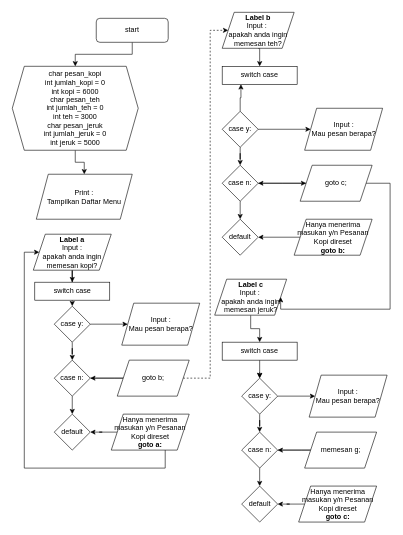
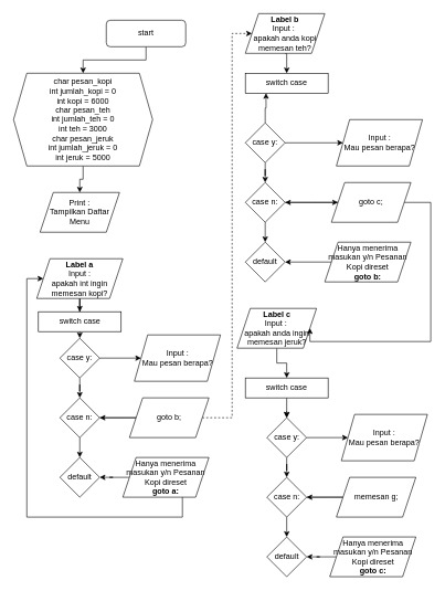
  <mxCell id="0" />
  <mxCell id="1" parent="0" />
  <mxCell id="2" style="edgeStyle=orthogonalEdgeStyle;rounded=0;orthogonalLoop=1;jettySize=auto;html=1;exitX=0.5;exitY=1;exitDx=0;exitDy=0;entryX=0.5;entryY=0;entryDx=0;entryDy=0;" edge="1" parent="1" source="3" target="6"><mxGeometry relative="1" as="geometry" /></mxCell>
  <mxCell id="3" value="start" style="rounded=1;whiteSpace=wrap;html=1;fontSize=12;glass=0;strokeWidth=1;shadow=0;" parent="1" vertex="1"><mxGeometry x="160" y="30" width="120" height="40" as="geometry" /></mxCell>
- <mxCell id="4" value="Print :&lt;br&gt;Tampilkan Daftar Menu" style="shape=parallelogram;perimeter=parallelogramPerimeter;whiteSpace=wrap;html=1;fixedSize=1;" vertex="1" parent="1"><mxGeometry x="60" y="290" width="160" height="75" as="geometry" /></mxCell>
+ <mxCell id="4" value="Print :&lt;br&gt;Tampilkan Daftar Menu" style="shape=parallelogram;perimeter=parallelogramPerimeter;whiteSpace=wrap;html=1;fixedSize=1;" vertex="1" parent="1"><mxGeometry x="60" y="290" width="120" height="60" as="geometry" /></mxCell>
  <mxCell id="5" style="edgeStyle=orthogonalEdgeStyle;rounded=0;orthogonalLoop=1;jettySize=auto;html=1;exitX=0.5;exitY=1;exitDx=0;exitDy=0;entryX=0.5;entryY=0;entryDx=0;entryDy=0;" edge="1" parent="1" source="6" target="4"><mxGeometry relative="1" as="geometry" /></mxCell>
  <mxCell id="6" value="char pesan_kopi&lt;br&gt;int jumlah_kopi = 0&lt;br&gt;int kopi = 6000&lt;br&gt;char pesan_teh&lt;br&gt;int jumlah_teh = 0&lt;br&gt;int teh = 3000&lt;br&gt;char pesan_jeruk&lt;br&gt;int jumlah_jeruk = 0&lt;br&gt;int jeruk = 5000" style="shape=hexagon;perimeter=hexagonPerimeter2;whiteSpace=wrap;html=1;fixedSize=1;" vertex="1" parent="1"><mxGeometry y="110" width="210" height="140" as="geometry" x="20" /></mxCell>
  <mxCell id="7" style="edgeStyle=orthogonalEdgeStyle;rounded=0;orthogonalLoop=1;jettySize=auto;html=1;exitX=0.5;exitY=1;exitDx=0;exitDy=0;" edge="1" parent="1" source="8" target="15"><mxGeometry relative="1" as="geometry" /></mxCell>
- <mxCell id="8" value="&lt;b&gt;Label a&lt;/b&gt;&lt;br&gt;Input : &lt;br&gt;apakah anda ingin memesan kopi?" style="shape=parallelogram;perimeter=parallelogramPerimeter;whiteSpace=wrap;html=1;fixedSize=1;" vertex="1" parent="1"><mxGeometry x="55" y="390" width="130" height="60" as="geometry" /></mxCell>
+ <mxCell id="8" value="&lt;b&gt;Label a&lt;/b&gt;&lt;br&gt;Input : &lt;br&gt;apakah int ingin memesan kopi?" style="shape=parallelogram;perimeter=parallelogramPerimeter;whiteSpace=wrap;html=1;fixedSize=1;" vertex="1" parent="1"><mxGeometry x="55" y="390" width="130" height="60" as="geometry" /></mxCell>
  <mxCell id="9" value="Input :&lt;br&gt;Mau pesan berapa?" style="shape=parallelogram;perimeter=parallelogramPerimeter;whiteSpace=wrap;html=1;fixedSize=1;" vertex="1" parent="1"><mxGeometry x="202.5" y="505" width="130" height="70" as="geometry" /></mxCell>
  <mxCell id="10" style="edgeStyle=orthogonalEdgeStyle;rounded=0;orthogonalLoop=1;jettySize=auto;html=1;exitX=0.5;exitY=1;exitDx=0;exitDy=0;entryX=0.5;entryY=0;entryDx=0;entryDy=0;" edge="1" parent="1" source="11" target="16"><mxGeometry relative="1" as="geometry" /></mxCell>
- <mxCell id="11" value="&lt;span&gt;&lt;b&gt;Label b&lt;/b&gt;&lt;br&gt;Input :&amp;nbsp;&lt;/span&gt;&lt;br&gt;&lt;span&gt;apakah anda ingin memesan teh?&lt;/span&gt;" style="shape=parallelogram;perimeter=parallelogramPerimeter;whiteSpace=wrap;html=1;fixedSize=1;" vertex="1" parent="1"><mxGeometry x="370" y="20" width="120" height="60" as="geometry" /></mxCell>
+ <mxCell id="11" value="&lt;span&gt;&lt;b&gt;Label b&lt;/b&gt;&lt;br&gt;Input :&amp;nbsp;&lt;/span&gt;&lt;br&gt;&lt;span&gt;apakah anda kopi memesan teh?&lt;/span&gt;" style="shape=parallelogram;perimeter=parallelogramPerimeter;whiteSpace=wrap;html=1;fixedSize=1;" vertex="1" parent="1"><mxGeometry x="370" y="20" width="120" height="60" as="geometry" /></mxCell>
  <mxCell id="12" style="edgeStyle=orthogonalEdgeStyle;rounded=0;orthogonalLoop=1;jettySize=auto;html=1;entryX=0.5;entryY=0;entryDx=0;entryDy=0;" edge="1" parent="1" source="13" target="18"><mxGeometry relative="1" as="geometry" /></mxCell>
  <mxCell id="13" value="&lt;span&gt;&lt;b&gt;Label c&lt;/b&gt;&lt;br&gt;Input :&amp;nbsp;&lt;/span&gt;&lt;br&gt;&lt;span&gt;apakah anda ingin memesan jeruk?&lt;/span&gt;" style="shape=parallelogram;perimeter=parallelogramPerimeter;whiteSpace=wrap;html=1;fixedSize=1;" vertex="1" parent="1"><mxGeometry x="357.5" y="465" width="120" height="60" as="geometry" /></mxCell>
  <mxCell id="14" style="edgeStyle=orthogonalEdgeStyle;rounded=0;orthogonalLoop=1;jettySize=auto;html=1;exitX=0.5;exitY=1;exitDx=0;exitDy=0;entryX=0.5;entryY=0;entryDx=0;entryDy=0;" edge="1" parent="1" source="15" target="21"><mxGeometry relative="1" as="geometry" /></mxCell>
  <mxCell id="15" value="switch case" style="rounded=0;whiteSpace=wrap;html=1;" vertex="1" parent="1"><mxGeometry x="57.5" y="470" width="125" height="30" as="geometry" /></mxCell>
  <mxCell id="16" value="switch case" style="rounded=0;whiteSpace=wrap;html=1;" vertex="1" parent="1"><mxGeometry x="370" y="110" width="125" height="30" as="geometry" /></mxCell>
  <mxCell id="17" style="edgeStyle=orthogonalEdgeStyle;rounded=0;orthogonalLoop=1;jettySize=auto;html=1;exitX=0.5;exitY=1;exitDx=0;exitDy=0;entryX=0.5;entryY=0;entryDx=0;entryDy=0;" edge="1" parent="1" source="18" target="50"><mxGeometry relative="1" as="geometry" /></mxCell>
  <mxCell id="18" value="switch case" style="rounded=0;whiteSpace=wrap;html=1;" vertex="1" parent="1"><mxGeometry x="370" y="570" width="125" height="30" as="geometry" /></mxCell>
  <mxCell id="19" style="edgeStyle=orthogonalEdgeStyle;rounded=0;orthogonalLoop=1;jettySize=auto;html=1;exitX=1;exitY=0.5;exitDx=0;exitDy=0;entryX=0;entryY=0.5;entryDx=0;entryDy=0;" edge="1" parent="1" source="21" target="9"><mxGeometry relative="1" as="geometry" /></mxCell>
  <mxCell id="20" style="edgeStyle=orthogonalEdgeStyle;rounded=0;orthogonalLoop=1;jettySize=auto;html=1;exitX=0.5;exitY=1;exitDx=0;exitDy=0;" edge="1" parent="1" source="21" target="24"><mxGeometry relative="1" as="geometry" /></mxCell>
  <mxCell id="21" value="case y:" style="rhombus;whiteSpace=wrap;html=1;" vertex="1" parent="1"><mxGeometry x="90" y="510" width="60" height="60" as="geometry" /></mxCell>
  <mxCell id="22" style="edgeStyle=orthogonalEdgeStyle;rounded=0;orthogonalLoop=1;jettySize=auto;html=1;exitX=1;exitY=0.5;exitDx=0;exitDy=0;" edge="1" parent="1" source="24"><mxGeometry relative="1" as="geometry"><mxPoint x="230" y="630" as="targetPoint" /></mxGeometry></mxCell>
  <mxCell id="23" style="edgeStyle=orthogonalEdgeStyle;rounded=0;orthogonalLoop=1;jettySize=auto;html=1;exitX=0.5;exitY=1;exitDx=0;exitDy=0;entryX=0.5;entryY=0;entryDx=0;entryDy=0;" edge="1" parent="1" source="24" target="25"><mxGeometry relative="1" as="geometry" /></mxCell>
  <mxCell id="24" value="case n:" style="rhombus;whiteSpace=wrap;html=1;" vertex="1" parent="1"><mxGeometry x="90" y="600" width="60" height="60" as="geometry" /></mxCell>
  <mxCell id="25" value="default" style="rhombus;whiteSpace=wrap;html=1;" vertex="1" parent="1"><mxGeometry x="90" y="690" width="60" height="60" as="geometry" /></mxCell>
  <mxCell id="26" style="edgeStyle=orthogonalEdgeStyle;rounded=0;orthogonalLoop=1;jettySize=auto;html=1;entryX=0;entryY=0.5;entryDx=0;entryDy=0;" edge="1" parent="1" source="28" target="8"><mxGeometry relative="1" as="geometry"><Array as="points"><mxPoint x="275" y="780" /><mxPoint x="40" y="780" /><mxPoint x="40" y="420" /></Array></mxGeometry></mxCell>
  <mxCell id="27" style="edgeStyle=orthogonalEdgeStyle;rounded=0;orthogonalLoop=1;jettySize=auto;html=1;entryX=1;entryY=0.5;entryDx=0;entryDy=0;" edge="1" parent="1" source="28" target="25"><mxGeometry relative="1" as="geometry" /></mxCell>
  <mxCell id="28" value="Hanya menerima masukan y/n Pesanan Kopi direset&lt;br&gt;&lt;b&gt;goto a:&lt;/b&gt;" style="shape=parallelogram;perimeter=parallelogramPerimeter;whiteSpace=wrap;html=1;fixedSize=1;" vertex="1" parent="1"><mxGeometry x="185" y="690" width="130" height="60" as="geometry" /></mxCell>
  <mxCell id="29" value="" style="edgeStyle=orthogonalEdgeStyle;rounded=0;orthogonalLoop=1;jettySize=auto;html=1;exitX=0;exitY=0.5;exitDx=0;exitDy=0;" edge="1" parent="1" source="31" target="24"><mxGeometry relative="1" as="geometry" /></mxCell>
  <mxCell id="30" style="edgeStyle=orthogonalEdgeStyle;rounded=0;orthogonalLoop=1;jettySize=auto;html=1;exitX=1;exitY=0.5;exitDx=0;exitDy=0;entryX=0;entryY=0.5;entryDx=0;entryDy=0;dashed=1;" edge="1" parent="1" source="31" target="11"><mxGeometry relative="1" as="geometry"><Array as="points"><mxPoint x="350" y="630" /><mxPoint x="350" y="50" /></Array></mxGeometry></mxCell>
  <mxCell id="31" value="goto b;" style="shape=parallelogram;perimeter=parallelogramPerimeter;whiteSpace=wrap;html=1;fixedSize=1;" vertex="1" parent="1"><mxGeometry x="195" y="600" width="120" height="60" as="geometry" /></mxCell>
  <mxCell id="32" value="Input :&lt;br&gt;Mau pesan berapa?" style="shape=parallelogram;perimeter=parallelogramPerimeter;whiteSpace=wrap;html=1;fixedSize=1;" vertex="1" parent="1"><mxGeometry x="507.5" y="180" width="130" height="70" as="geometry" /></mxCell>
  <mxCell id="33" style="edgeStyle=orthogonalEdgeStyle;rounded=0;orthogonalLoop=1;jettySize=auto;html=1;exitX=1;exitY=0.5;exitDx=0;exitDy=0;entryX=0;entryY=0.5;entryDx=0;entryDy=0;" edge="1" source="36" target="32" parent="1"><mxGeometry relative="1" as="geometry" /></mxCell>
  <mxCell id="34" style="edgeStyle=orthogonalEdgeStyle;rounded=0;orthogonalLoop=1;jettySize=auto;html=1;exitX=0.5;exitY=1;exitDx=0;exitDy=0;" edge="1" source="36" target="39" parent="1"><mxGeometry relative="1" as="geometry" /></mxCell>
  <mxCell id="35" style="edgeStyle=orthogonalEdgeStyle;rounded=0;orthogonalLoop=1;jettySize=auto;html=1;entryX=0.25;entryY=1;entryDx=0;entryDy=0;" edge="1" parent="1" source="36" target="16"><mxGeometry relative="1" as="geometry" /></mxCell>
  <mxCell id="36" value="case y:" style="rhombus;whiteSpace=wrap;html=1;" vertex="1" parent="1"><mxGeometry x="370" y="185" width="60" height="60" as="geometry" /></mxCell>
  <mxCell id="37" style="edgeStyle=orthogonalEdgeStyle;rounded=0;orthogonalLoop=1;jettySize=auto;html=1;exitX=1;exitY=0.5;exitDx=0;exitDy=0;" edge="1" source="39" parent="1"><mxGeometry relative="1" as="geometry"><mxPoint x="510" y="305" as="targetPoint" /></mxGeometry></mxCell>
  <mxCell id="38" style="edgeStyle=orthogonalEdgeStyle;rounded=0;orthogonalLoop=1;jettySize=auto;html=1;exitX=0.5;exitY=1;exitDx=0;exitDy=0;entryX=0.5;entryY=0;entryDx=0;entryDy=0;" edge="1" source="39" target="40" parent="1"><mxGeometry relative="1" as="geometry" /></mxCell>
  <mxCell id="39" value="case n:" style="rhombus;whiteSpace=wrap;html=1;" vertex="1" parent="1"><mxGeometry x="370" y="275" width="60" height="60" as="geometry" /></mxCell>
  <mxCell id="40" value="default" style="rhombus;whiteSpace=wrap;html=1;" vertex="1" parent="1"><mxGeometry x="370" y="365" width="60" height="60" as="geometry" /></mxCell>
  <mxCell id="41" style="edgeStyle=orthogonalEdgeStyle;rounded=0;orthogonalLoop=1;jettySize=auto;html=1;entryX=1;entryY=0.5;entryDx=0;entryDy=0;" edge="1" source="42" target="40" parent="1"><mxGeometry relative="1" as="geometry" /></mxCell>
  <mxCell id="42" value="Hanya menerima masukan y/n Pesanan Kopi direset&lt;br&gt;&lt;b&gt;goto b:&lt;/b&gt;" style="shape=parallelogram;perimeter=parallelogramPerimeter;whiteSpace=wrap;html=1;fixedSize=1;" vertex="1" parent="1"><mxGeometry x="490" y="365" width="130" height="60" as="geometry" /></mxCell>
  <mxCell id="43" value="" style="edgeStyle=orthogonalEdgeStyle;rounded=0;orthogonalLoop=1;jettySize=auto;html=1;exitX=0;exitY=0.5;exitDx=0;exitDy=0;" edge="1" source="45" target="39" parent="1"><mxGeometry relative="1" as="geometry" /></mxCell>
  <mxCell id="44" style="edgeStyle=orthogonalEdgeStyle;rounded=0;orthogonalLoop=1;jettySize=auto;html=1;entryX=1;entryY=0.5;entryDx=0;entryDy=0;" edge="1" parent="1" source="45" target="13"><mxGeometry relative="1" as="geometry"><mxPoint x="510" y="510" as="targetPoint" /><Array as="points"><mxPoint x="650" y="305" /><mxPoint x="650" y="515" /></Array></mxGeometry></mxCell>
  <mxCell id="45" value="goto c;" style="shape=parallelogram;perimeter=parallelogramPerimeter;whiteSpace=wrap;html=1;fixedSize=1;" vertex="1" parent="1"><mxGeometry x="500" y="275" width="120" height="60" as="geometry" /></mxCell>
  <mxCell id="46" value="Input :&lt;br&gt;Mau pesan berapa?" style="shape=parallelogram;perimeter=parallelogramPerimeter;whiteSpace=wrap;html=1;fixedSize=1;" vertex="1" parent="1"><mxGeometry x="515" y="625" width="130" height="70" as="geometry" /></mxCell>
  <mxCell id="47" style="edgeStyle=orthogonalEdgeStyle;rounded=0;orthogonalLoop=1;jettySize=auto;html=1;exitX=0.5;exitY=1;exitDx=0;exitDy=0;entryX=0.5;entryY=0;entryDx=0;entryDy=0;" edge="1" target="50" parent="1"><mxGeometry relative="1" as="geometry"><mxPoint x="432.5" y="620" as="sourcePoint" /></mxGeometry></mxCell>
  <mxCell id="48" style="edgeStyle=orthogonalEdgeStyle;rounded=0;orthogonalLoop=1;jettySize=auto;html=1;exitX=1;exitY=0.5;exitDx=0;exitDy=0;entryX=0;entryY=0.5;entryDx=0;entryDy=0;" edge="1" source="50" target="46" parent="1"><mxGeometry relative="1" as="geometry" /></mxCell>
  <mxCell id="49" style="edgeStyle=orthogonalEdgeStyle;rounded=0;orthogonalLoop=1;jettySize=auto;html=1;exitX=0.5;exitY=1;exitDx=0;exitDy=0;" edge="1" source="50" target="53" parent="1"><mxGeometry relative="1" as="geometry" /></mxCell>
  <mxCell id="50" value="case y:" style="rhombus;whiteSpace=wrap;html=1;" vertex="1" parent="1"><mxGeometry x="402.5" y="630" width="60" height="60" as="geometry" /></mxCell>
  <mxCell id="51" style="edgeStyle=orthogonalEdgeStyle;rounded=0;orthogonalLoop=1;jettySize=auto;html=1;exitX=1;exitY=0.5;exitDx=0;exitDy=0;" edge="1" source="53" parent="1"><mxGeometry relative="1" as="geometry"><mxPoint x="542.5" y="750" as="targetPoint" /></mxGeometry></mxCell>
  <mxCell id="52" style="edgeStyle=orthogonalEdgeStyle;rounded=0;orthogonalLoop=1;jettySize=auto;html=1;exitX=0.5;exitY=1;exitDx=0;exitDy=0;entryX=0.5;entryY=0;entryDx=0;entryDy=0;" edge="1" source="53" target="54" parent="1"><mxGeometry relative="1" as="geometry" /></mxCell>
  <mxCell id="53" value="case n:" style="rhombus;whiteSpace=wrap;html=1;" vertex="1" parent="1"><mxGeometry x="402.5" y="720" width="60" height="60" as="geometry" /></mxCell>
  <mxCell id="54" value="default" style="rhombus;whiteSpace=wrap;html=1;" vertex="1" parent="1"><mxGeometry x="402.5" y="810" width="60" height="60" as="geometry" /></mxCell>
  <mxCell id="55" style="edgeStyle=orthogonalEdgeStyle;rounded=0;orthogonalLoop=1;jettySize=auto;html=1;entryX=1;entryY=0.5;entryDx=0;entryDy=0;" edge="1" source="56" target="54" parent="1"><mxGeometry relative="1" as="geometry" /></mxCell>
  <mxCell id="56" value="Hanya menerima masukan y/n Pesanan Kopi direset&lt;br&gt;&lt;b&gt;goto c:&lt;/b&gt;" style="shape=parallelogram;perimeter=parallelogramPerimeter;whiteSpace=wrap;html=1;fixedSize=1;" vertex="1" parent="1"><mxGeometry x="497.5" y="810" width="130" height="60" as="geometry" /></mxCell>
  <mxCell id="57" value="" style="edgeStyle=orthogonalEdgeStyle;rounded=0;orthogonalLoop=1;jettySize=auto;html=1;exitX=0;exitY=0.5;exitDx=0;exitDy=0;" edge="1" source="58" target="53" parent="1"><mxGeometry relative="1" as="geometry" /></mxCell>
  <mxCell id="58" value="memesan g;" style="shape=parallelogram;perimeter=parallelogramPerimeter;whiteSpace=wrap;html=1;fixedSize=1;" vertex="1" parent="1"><mxGeometry x="507.5" y="720" width="120" height="60" as="geometry" /></mxCell>
